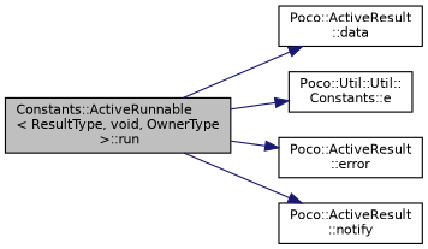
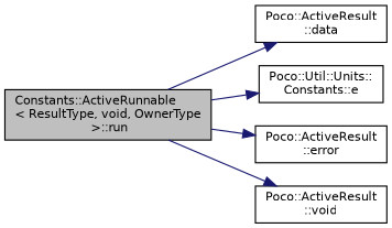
  digraph {
    rankdir=LR
    node [color=black fillcolor=white fontname=Helvetica fontsize=10 shape=record style=filled]
    edge [color=midnightblue fontname=Helvetica fontsize=10 labelfontname=Helvetica labelfontsize=10 style=solid]
    n1 [fillcolor=grey75 fontcolor=black height=0.2 label="Constants::ActiveRunnable\l\< ResultType, void, OwnerType\l \>::run" width=0.4]
    n2 [height=0.2 label="Poco::ActiveResult\l::data" width=0.4]
-   n3 [height=0.2 label="Poco::Util::Util::\lConstants::e" width=0.4]
+   n3 [height=0.2 label="Poco::Util::Units::\lConstants::e" width=0.4]
    n4 [height=0.2 label="Poco::ActiveResult\l::error" width=0.4]
-   n5 [height=0.2 label="Poco::ActiveResult\l::notify" width=0.4]
+   n5 [height=0.2 label="Poco::ActiveResult\l::void" width=0.4]
    n1 -> n2
    n1 -> n3
    n1 -> n4
    n1 -> n5
  }
